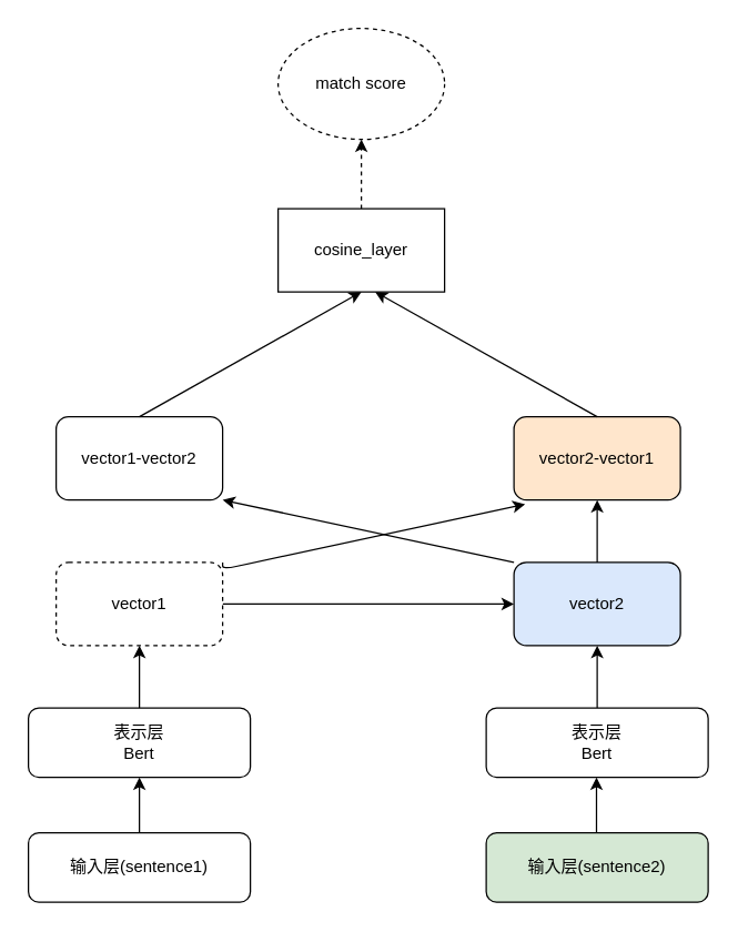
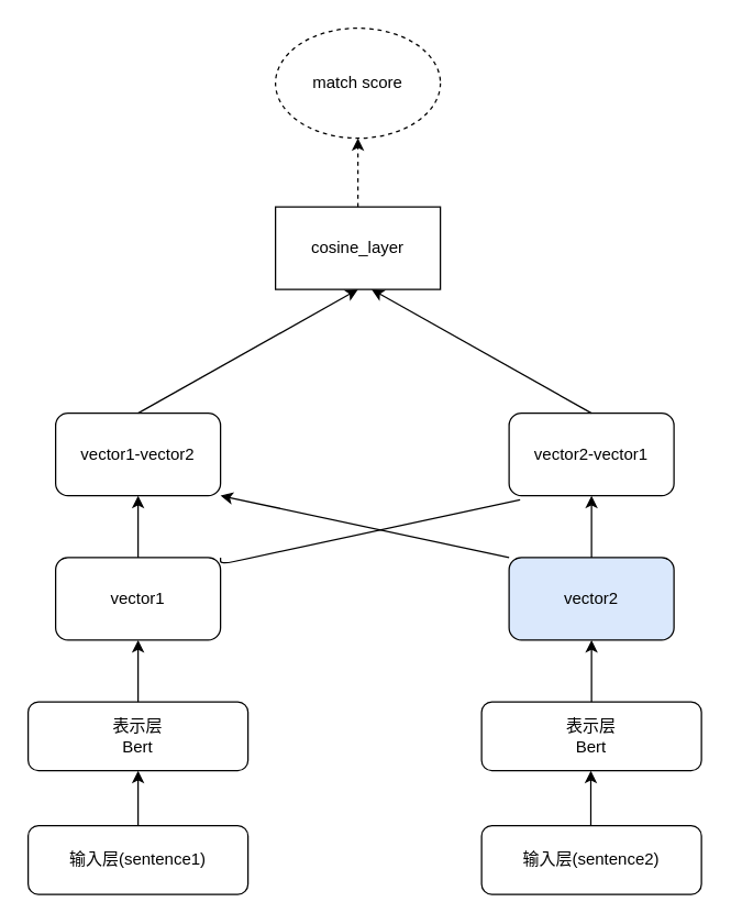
  <mxCell id="0" />
  <mxCell id="1" parent="0" />
  <mxCell id="2" value="输入层(sentence1)" style="rounded=1;whiteSpace=wrap;html=1;" vertex="1" parent="1"><mxGeometry x="20" y="600" width="160" height="50" as="geometry" /></mxCell>
  <mxCell id="3" value="" style="edgeStyle=orthogonalEdgeStyle;rounded=0;orthogonalLoop=1;jettySize=auto;html=1;" edge="1" parent="1" source="4" target="6"><mxGeometry relative="1" as="geometry" /></mxCell>
  <mxCell id="4" value="表示层&lt;br&gt;Bert" style="rounded=1;whiteSpace=wrap;html=1;" vertex="1" parent="1"><mxGeometry x="20" y="510" width="160" height="50" as="geometry" /></mxCell>
- <mxCell id="5" value="" style="edgeStyle=orthogonalEdgeStyle;rounded=0;orthogonalLoop=1;jettySize=auto;html=1;" edge="1" parent="1" source="6" target="8"><mxGeometry relative="1" as="geometry" /></mxCell>
- <mxCell id="6" value="vector1" style="rounded=1;whiteSpace=wrap;html=1;dashed=1;" vertex="1" parent="1"><mxGeometry x="40" y="405" width="120" height="60" as="geometry" /></mxCell>
+ <mxCell id="5" value="" style="edgeStyle=orthogonalEdgeStyle;rounded=0;orthogonalLoop=1;jettySize=auto;html=1;" edge="1" parent="1" source="6" target="15"><mxGeometry relative="1" as="geometry" /></mxCell>
+ <mxCell id="6" value="vector1" style="rounded=1;whiteSpace=wrap;html=1;" vertex="1" parent="1"><mxGeometry x="40" y="405" width="120" height="60" as="geometry" /></mxCell>
  <mxCell id="7" value="" style="edgeStyle=orthogonalEdgeStyle;rounded=0;orthogonalLoop=1;jettySize=auto;html=1;" edge="1" parent="1" source="8" target="16"><mxGeometry relative="1" as="geometry" /></mxCell>
  <mxCell id="8" value="vector2" style="rounded=1;whiteSpace=wrap;html=1;fillColor=#dae8fc;" vertex="1" parent="1"><mxGeometry x="370" y="405" width="120" height="60" as="geometry" /></mxCell>
  <mxCell id="9" value="" style="edgeStyle=orthogonalEdgeStyle;rounded=0;orthogonalLoop=1;jettySize=auto;html=1;dashed=1;" edge="1" parent="1" source="10" target="11"><mxGeometry relative="1" as="geometry" /></mxCell>
  <mxCell id="10" value="cosine_layer" style="rounded=0;whiteSpace=wrap;html=1;" vertex="1" parent="1"><mxGeometry x="200" y="150" width="120" height="60" as="geometry" /></mxCell>
  <mxCell id="11" value="match score" style="ellipse;whiteSpace=wrap;html=1;dashed=1;" vertex="1" parent="1"><mxGeometry x="200" y="20" width="120" height="80" as="geometry" /></mxCell>
- <mxCell id="12" value="输入层(sentence2)" style="rounded=1;whiteSpace=wrap;html=1;fillColor=#d5e8d4;" vertex="1" parent="1"><mxGeometry x="350" y="600" width="160" height="50" as="geometry" /></mxCell>
+ <mxCell id="12" value="输入层(sentence2)" style="rounded=1;whiteSpace=wrap;html=1;" vertex="1" parent="1"><mxGeometry x="350" y="600" width="160" height="50" as="geometry" /></mxCell>
  <mxCell id="13" value="" style="edgeStyle=orthogonalEdgeStyle;rounded=0;orthogonalLoop=1;jettySize=auto;html=1;" edge="1" parent="1" source="14" target="8"><mxGeometry relative="1" as="geometry" /></mxCell>
  <mxCell id="14" value="表示层&lt;br&gt;Bert" style="rounded=1;whiteSpace=wrap;html=1;" vertex="1" parent="1"><mxGeometry x="350" y="510" width="160" height="50" as="geometry" /></mxCell>
  <mxCell id="15" value="vector1-vector2" style="rounded=1;whiteSpace=wrap;html=1;" vertex="1" parent="1"><mxGeometry x="40" y="300" width="120" height="60" as="geometry" /></mxCell>
- <mxCell id="16" value="vector2-vector1" style="rounded=1;whiteSpace=wrap;html=1;fillColor=#ffe6cc;" vertex="1" parent="1"><mxGeometry x="370" y="300" width="120" height="60" as="geometry" /></mxCell>
+ <mxCell id="16" value="vector2-vector1" style="rounded=1;whiteSpace=wrap;html=1;" vertex="1" parent="1"><mxGeometry x="370" y="300" width="120" height="60" as="geometry" /></mxCell>
  <mxCell id="17" value="" style="endArrow=classic;html=1;entryX=0.5;entryY=1;entryDx=0;entryDy=0;" edge="1" parent="1" target="4"><mxGeometry width="50" height="50" relative="1" as="geometry"><mxPoint x="100" y="600" as="sourcePoint" /><mxPoint x="150" y="550" as="targetPoint" /></mxGeometry></mxCell>
  <mxCell id="18" value="" style="endArrow=classic;html=1;entryX=0.5;entryY=1;entryDx=0;entryDy=0;" edge="1" parent="1"><mxGeometry width="50" height="50" relative="1" as="geometry"><mxPoint x="429.5" y="600" as="sourcePoint" /><mxPoint x="429.5" y="560" as="targetPoint" /></mxGeometry></mxCell>
  <mxCell id="19" value="" style="endArrow=classic;html=1;entryX=1;entryY=1;entryDx=0;entryDy=0;" edge="1" parent="1" target="15"><mxGeometry width="50" height="50" relative="1" as="geometry"><mxPoint x="370" y="405" as="sourcePoint" /><mxPoint x="420" y="355" as="targetPoint" /></mxGeometry></mxCell>
- <mxCell id="20" value="" style="endArrow=classic;html=1;exitX=1;exitY=0;exitDx=0;exitDy=0;entryX=0.067;entryY=1.05;entryDx=0;entryDy=0;entryPerimeter=0;" edge="1" parent="1" source="6" target="16"><mxGeometry width="50" height="50" relative="1" as="geometry"><mxPoint x="390" y="395" as="sourcePoint" /><mxPoint x="240" y="360" as="targetPoint" /><Array as="points"><mxPoint x="160" y="410" /></Array></mxGeometry></mxCell>
+ <mxCell id="20" value="" style="endArrow=none;html=1;exitX=1;exitY=0;exitDx=0;exitDy=0;entryX=0.067;entryY=1.05;entryDx=0;entryDy=0;entryPerimeter=0;" edge="1" parent="1" source="6" target="16"><mxGeometry width="50" height="50" relative="1" as="geometry"><mxPoint x="390" y="395" as="sourcePoint" /><mxPoint x="240" y="360" as="targetPoint" /><Array as="points"><mxPoint x="160" y="410" /></Array></mxGeometry></mxCell>
  <mxCell id="21" value="" style="endArrow=classic;html=1;entryX=0.5;entryY=1;entryDx=0;entryDy=0;" edge="1" parent="1" target="10"><mxGeometry width="50" height="50" relative="1" as="geometry"><mxPoint x="100" y="300" as="sourcePoint" /><mxPoint x="150" y="250" as="targetPoint" /></mxGeometry></mxCell>
  <mxCell id="22" value="" style="endArrow=classic;html=1;" edge="1" parent="1"><mxGeometry width="50" height="50" relative="1" as="geometry"><mxPoint x="430" y="300" as="sourcePoint" /><mxPoint x="270" y="210" as="targetPoint" /></mxGeometry></mxCell>
